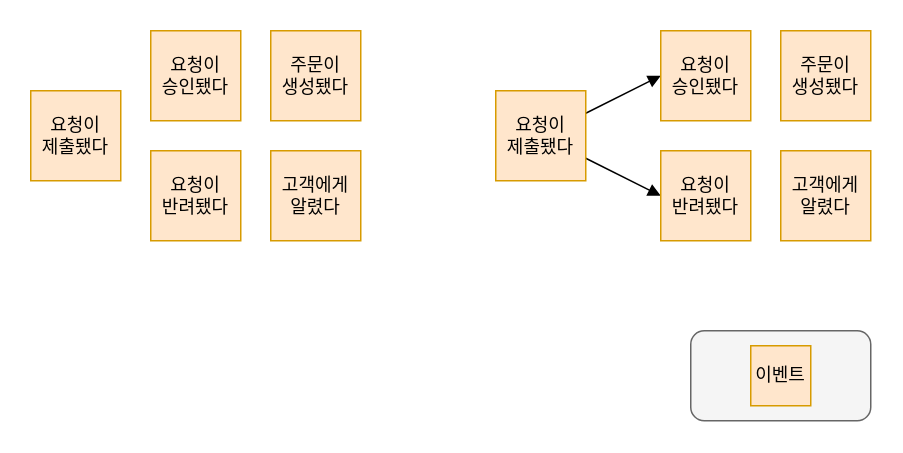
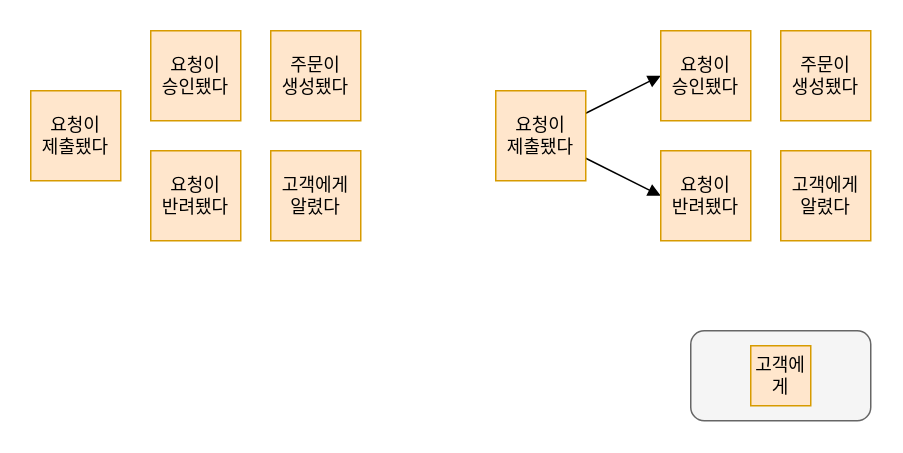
  <mxCell id="0" />
  <mxCell id="1" parent="0" />
  <mxCell id="2" value="" style="rounded=1;whiteSpace=wrap;html=1;fillColor=#f5f5f5;fontColor=#333333;strokeColor=#666666;" vertex="1" parent="1"><mxGeometry x="460" y="220" width="120" height="60" as="geometry" /></mxCell>
  <mxCell id="3" value="요청이&lt;div&gt;제출됐다&lt;/div&gt;" style="whiteSpace=wrap;html=1;aspect=fixed;fillColor=#ffe6cc;strokeColor=#d79b00;" vertex="1" parent="1"><mxGeometry x="20" y="60" width="60" height="60" as="geometry" /></mxCell>
  <mxCell id="4" value="요청이&lt;div&gt;승인됐다&lt;/div&gt;" style="whiteSpace=wrap;html=1;aspect=fixed;fillColor=#ffe6cc;strokeColor=#d79b00;" vertex="1" parent="1"><mxGeometry x="100" y="20" width="60" height="60" as="geometry" /></mxCell>
  <mxCell id="5" value="요청이&lt;div&gt;반려됐다&lt;/div&gt;" style="whiteSpace=wrap;html=1;aspect=fixed;fillColor=#ffe6cc;strokeColor=#d79b00;" vertex="1" parent="1"><mxGeometry x="100" y="100" width="60" height="60" as="geometry" /></mxCell>
- <mxCell id="6" value="이벤트" style="whiteSpace=wrap;html=1;aspect=fixed;fillColor=#ffe6cc;strokeColor=#d79b00;" vertex="1" parent="1"><mxGeometry x="500" y="230" width="40" height="40" as="geometry" /></mxCell>
+ <mxCell id="6" value="고객에게" style="whiteSpace=wrap;html=1;aspect=fixed;fillColor=#ffe6cc;strokeColor=#d79b00;" vertex="1" parent="1"><mxGeometry x="500" y="230" width="40" height="40" as="geometry" /></mxCell>
  <mxCell id="7" value="주문이&lt;div&gt;생성됐다&lt;/div&gt;" style="whiteSpace=wrap;html=1;aspect=fixed;fillColor=#ffe6cc;strokeColor=#d79b00;" vertex="1" parent="1"><mxGeometry x="180" y="20" width="60" height="60" as="geometry" /></mxCell>
  <mxCell id="8" value="고객에게&lt;div&gt;알렸다&lt;/div&gt;" style="whiteSpace=wrap;html=1;aspect=fixed;fillColor=#ffe6cc;strokeColor=#d79b00;" vertex="1" parent="1"><mxGeometry x="180" y="100" width="60" height="60" as="geometry" /></mxCell>
  <mxCell id="9" style="rounded=0;orthogonalLoop=1;jettySize=auto;html=1;entryX=0;entryY=0.5;entryDx=0;entryDy=0;endArrow=block;endFill=1;" edge="1" parent="1" source="11" target="12"><mxGeometry relative="1" as="geometry" /></mxCell>
  <mxCell id="10" style="rounded=0;orthogonalLoop=1;jettySize=auto;html=1;entryX=0;entryY=0.5;entryDx=0;entryDy=0;endArrow=block;endFill=1;" edge="1" parent="1" source="11" target="13"><mxGeometry relative="1" as="geometry" /></mxCell>
  <mxCell id="11" value="요청이&lt;div&gt;제출됐다&lt;/div&gt;" style="whiteSpace=wrap;html=1;aspect=fixed;fillColor=#ffe6cc;strokeColor=#d79b00;" vertex="1" parent="1"><mxGeometry x="330" y="60" width="60" height="60" as="geometry" /></mxCell>
  <mxCell id="12" value="요청이&lt;div&gt;승인됐다&lt;/div&gt;" style="whiteSpace=wrap;html=1;aspect=fixed;fillColor=#ffe6cc;strokeColor=#d79b00;" vertex="1" parent="1"><mxGeometry x="440" y="20" width="60" height="60" as="geometry" /></mxCell>
  <mxCell id="13" value="요청이&lt;div&gt;반려됐다&lt;/div&gt;" style="whiteSpace=wrap;html=1;aspect=fixed;fillColor=#ffe6cc;strokeColor=#d79b00;" vertex="1" parent="1"><mxGeometry x="440" y="100" width="60" height="60" as="geometry" /></mxCell>
  <mxCell id="14" value="주문이&lt;div&gt;생성됐다&lt;/div&gt;" style="whiteSpace=wrap;html=1;aspect=fixed;fillColor=#ffe6cc;strokeColor=#d79b00;" vertex="1" parent="1"><mxGeometry x="520" y="20" width="60" height="60" as="geometry" /></mxCell>
  <mxCell id="15" value="고객에게&lt;div&gt;알렸다&lt;/div&gt;" style="whiteSpace=wrap;html=1;aspect=fixed;fillColor=#ffe6cc;strokeColor=#d79b00;" vertex="1" parent="1"><mxGeometry x="520" y="100" width="60" height="60" as="geometry" /></mxCell>
